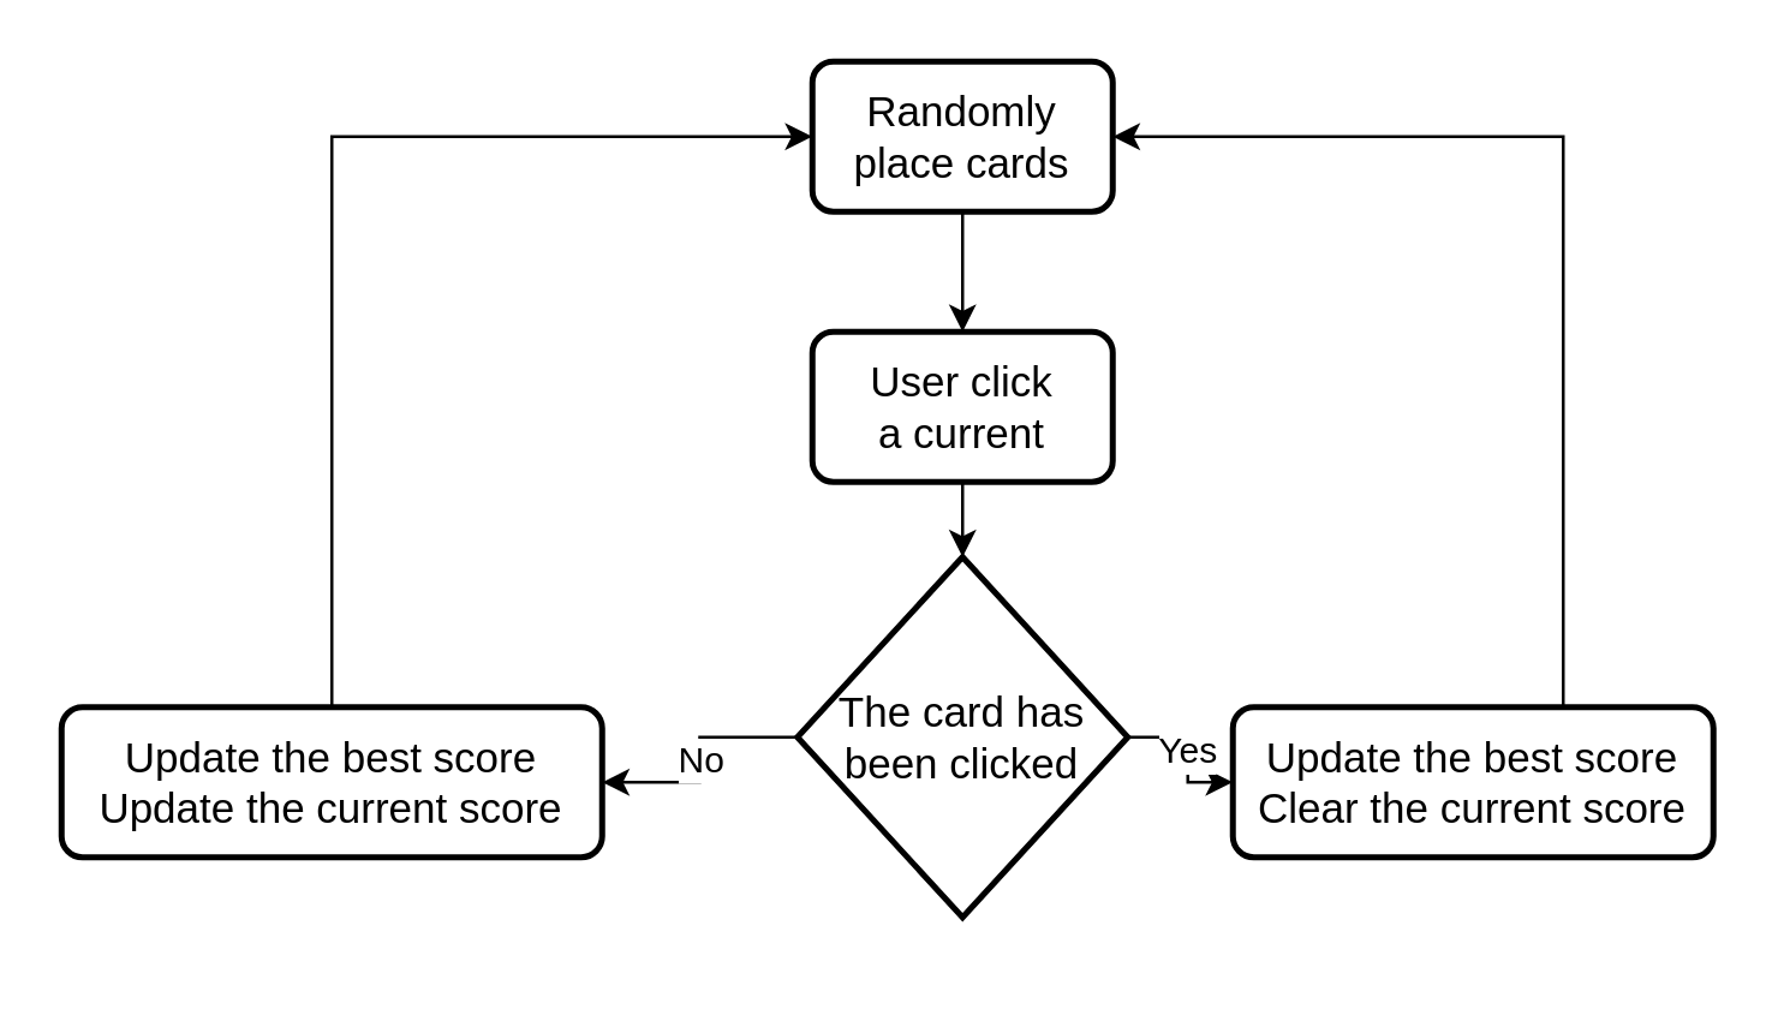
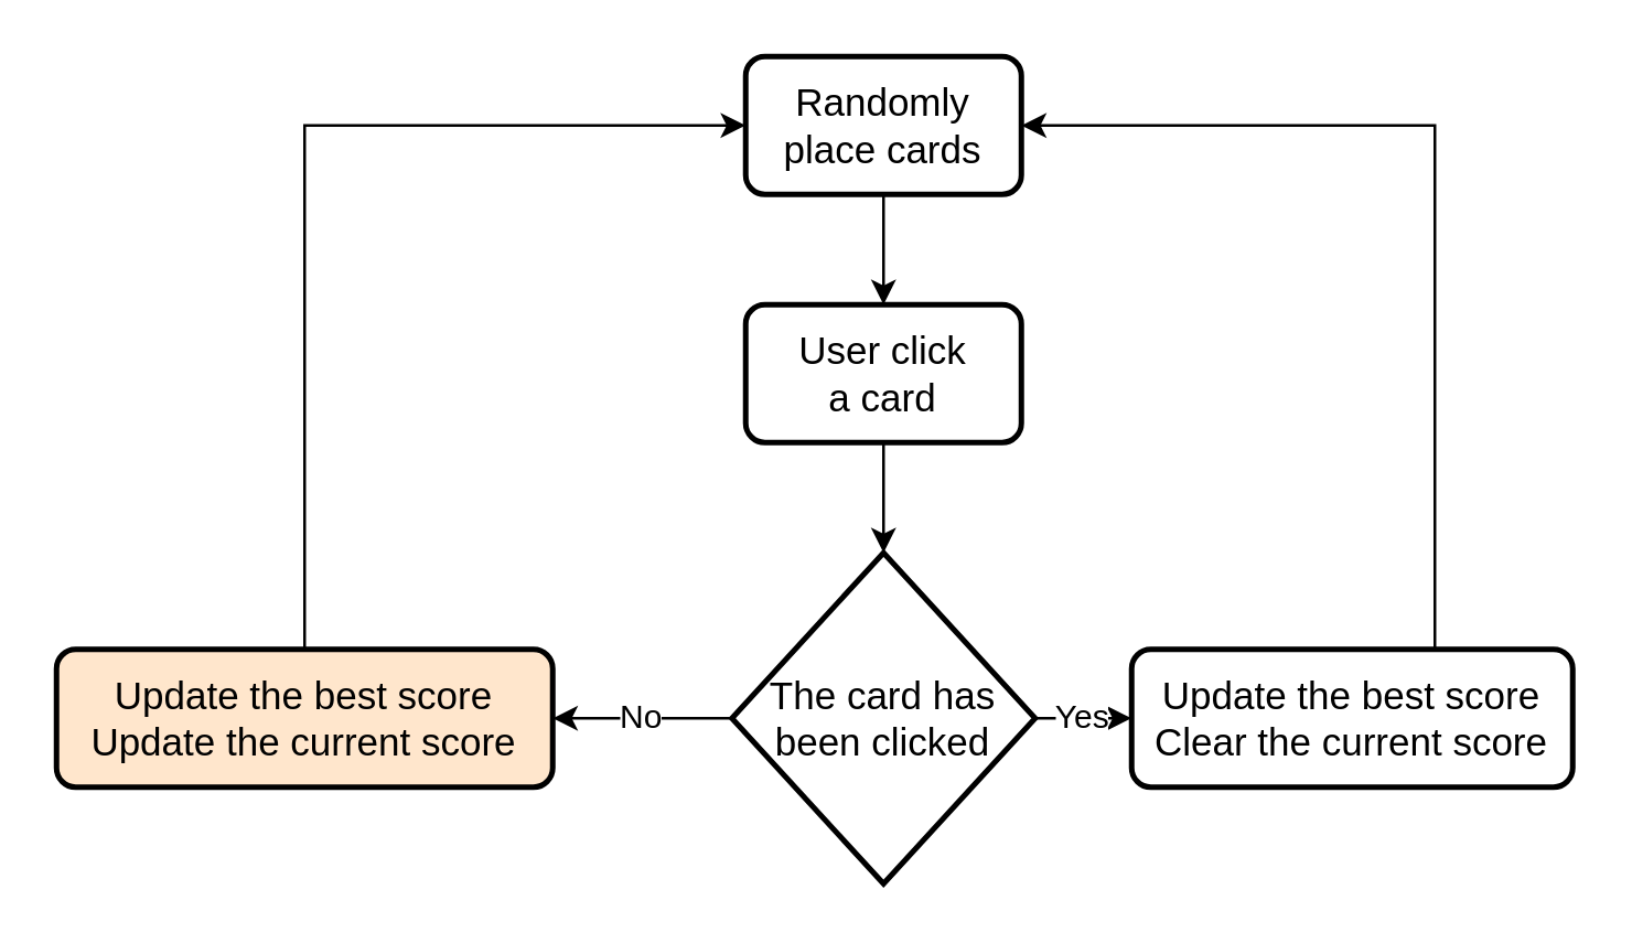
  <mxCell id="0" />
  <mxCell id="1" parent="0" />
  <mxCell id="2" style="edgeStyle=orthogonalEdgeStyle;rounded=0;orthogonalLoop=1;jettySize=auto;html=1;entryX=0;entryY=0.5;entryDx=0;entryDy=0;fontSize=12;" edge="1" parent="1" source="3" target="5"><mxGeometry relative="1" as="geometry"><Array as="points"><mxPoint x="110" y="45" /></Array></mxGeometry></mxCell>
- <mxCell id="3" value="Update the best score&lt;br&gt;Update the current score" style="rounded=1;whiteSpace=wrap;html=1;absoluteArcSize=1;arcSize=14;strokeWidth=2;fontSize=14;" vertex="1" parent="1"><mxGeometry x="20" y="235" width="180" height="50" as="geometry" /></mxCell>
+ <mxCell id="3" value="Update the best score&lt;br&gt;Update the current score" style="rounded=1;whiteSpace=wrap;html=1;absoluteArcSize=1;arcSize=14;strokeWidth=2;fontSize=14;fillColor=#ffe6cc;" vertex="1" parent="1"><mxGeometry x="20" y="235" width="180" height="50" as="geometry" /></mxCell>
  <mxCell id="4" value="" style="edgeStyle=orthogonalEdgeStyle;rounded=0;orthogonalLoop=1;jettySize=auto;html=1;fontSize=12;" edge="1" parent="1" source="5" target="10"><mxGeometry relative="1" as="geometry" /></mxCell>
  <mxCell id="5" value="Randomly place cards" style="rounded=1;whiteSpace=wrap;html=1;absoluteArcSize=1;arcSize=14;strokeWidth=2;fontSize=14;" vertex="1" parent="1"><mxGeometry x="270" y="20" width="100" height="50" as="geometry" /></mxCell>
  <mxCell id="6" value="Yes" style="edgeStyle=orthogonalEdgeStyle;rounded=0;orthogonalLoop=1;jettySize=auto;html=1;fontSize=12;" edge="1" parent="1" source="8" target="12"><mxGeometry relative="1" as="geometry" /></mxCell>
  <mxCell id="7" value="No" style="edgeStyle=orthogonalEdgeStyle;rounded=0;orthogonalLoop=1;jettySize=auto;html=1;fontSize=12;" edge="1" parent="1" source="8" target="3"><mxGeometry relative="1" as="geometry" /></mxCell>
- <mxCell id="8" value="The card has been clicked" style="strokeWidth=2;html=1;shape=mxgraph.flowchart.decision;whiteSpace=wrap;fontSize=14;align=center;" vertex="1" parent="1"><mxGeometry x="265" y="185" width="110" height="120" as="geometry" /></mxCell>
+ <mxCell id="8" value="The card has been clicked" style="strokeWidth=2;html=1;shape=mxgraph.flowchart.decision;whiteSpace=wrap;fontSize=14;align=center;" vertex="1" parent="1"><mxGeometry x="265" y="200" width="110" height="120" as="geometry" /></mxCell>
  <mxCell id="9" value="" style="edgeStyle=orthogonalEdgeStyle;rounded=0;orthogonalLoop=1;jettySize=auto;html=1;fontSize=12;" edge="1" parent="1" source="10" target="8"><mxGeometry relative="1" as="geometry" /></mxCell>
- <mxCell id="10" value="User click&lt;br&gt;a current" style="rounded=1;whiteSpace=wrap;html=1;absoluteArcSize=1;arcSize=14;strokeWidth=2;fontSize=14;" vertex="1" parent="1"><mxGeometry x="270" y="110" width="100" height="50" as="geometry" /></mxCell>
+ <mxCell id="10" value="User click&lt;br&gt;a card" style="rounded=1;whiteSpace=wrap;html=1;absoluteArcSize=1;arcSize=14;strokeWidth=2;fontSize=14;" vertex="1" parent="1"><mxGeometry x="270" y="110" width="100" height="50" as="geometry" /></mxCell>
  <mxCell id="11" style="edgeStyle=orthogonalEdgeStyle;rounded=0;orthogonalLoop=1;jettySize=auto;html=1;entryX=1;entryY=0.5;entryDx=0;entryDy=0;fontSize=12;" edge="1" parent="1" source="12" target="5"><mxGeometry relative="1" as="geometry"><Array as="points"><mxPoint x="520" y="45" /></Array></mxGeometry></mxCell>
  <mxCell id="12" value="Update the best score&lt;br&gt;Clear the current score" style="rounded=1;whiteSpace=wrap;html=1;absoluteArcSize=1;arcSize=14;strokeWidth=2;fontSize=14;" vertex="1" parent="1"><mxGeometry x="410" y="235" width="160" height="50" as="geometry" /></mxCell>
